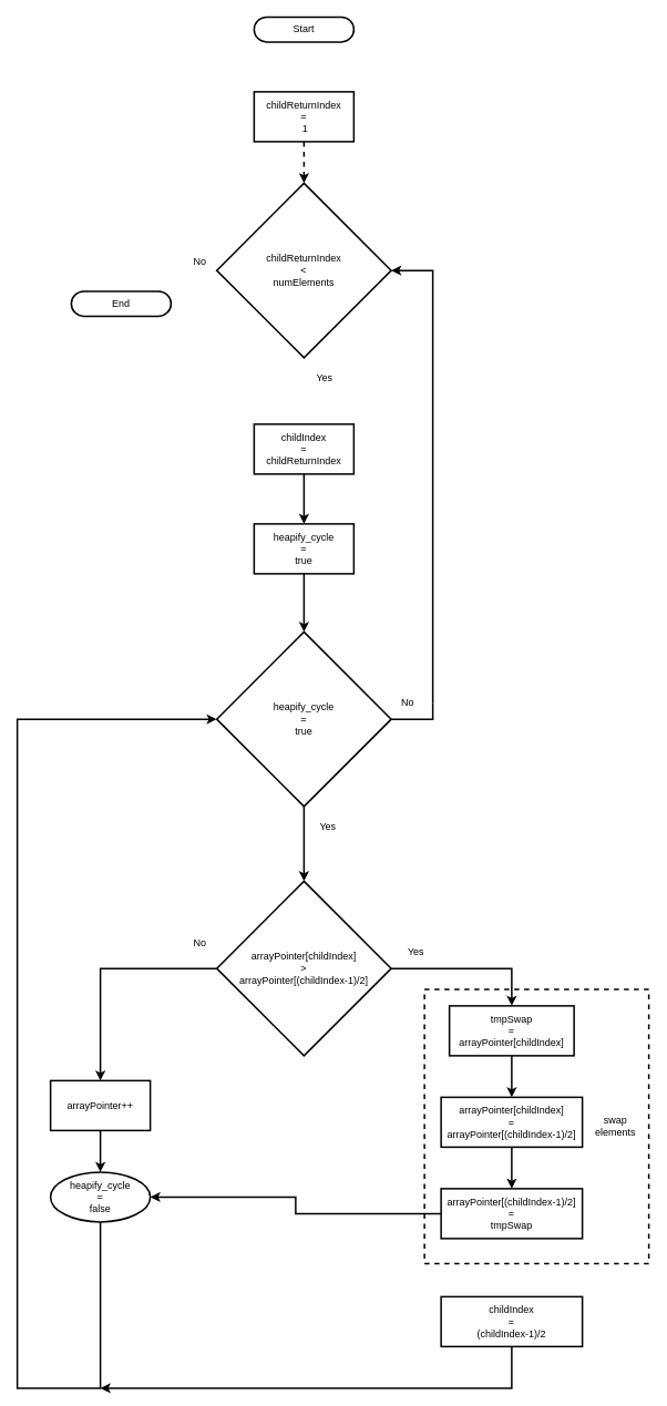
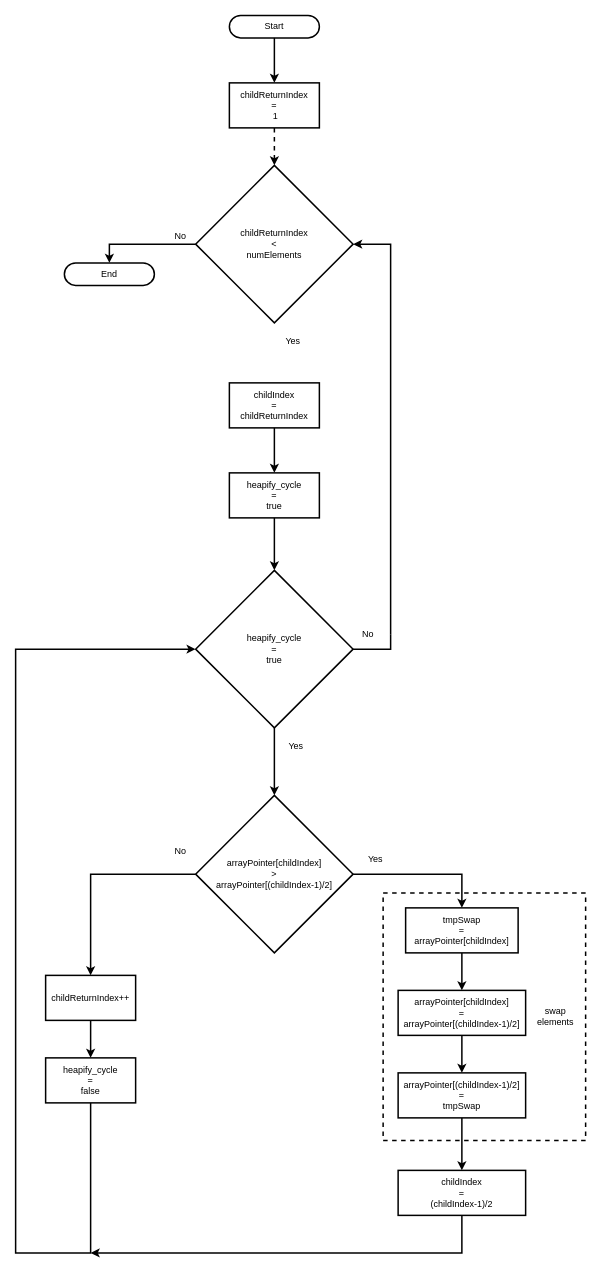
  <mxCell id="0" />
  <mxCell id="1" parent="0" />
+ <mxCell id="2" style="edgeStyle=orthogonalEdgeStyle;rounded=0;orthogonalLoop=1;jettySize=auto;html=1;entryX=0.5;entryY=0;entryDx=0;entryDy=0;strokeWidth=2;" edge="1" parent="1" source="3" target="28"><mxGeometry relative="1" as="geometry" /></mxCell>
  <mxCell id="3" value="childReturnIndex&lt;br&gt;&amp;lt;&lt;br&gt;numElements" style="rhombus;whiteSpace=wrap;html=1;fillColor=none;strokeWidth=2;" vertex="1" parent="1"><mxGeometry x="260" y="220" width="210" height="210" as="geometry" /></mxCell>
  <mxCell id="4" style="edgeStyle=orthogonalEdgeStyle;rounded=0;orthogonalLoop=1;jettySize=auto;html=1;entryX=0.5;entryY=0;entryDx=0;entryDy=0;strokeWidth=2;" edge="1" parent="1" source="5" target="7"><mxGeometry relative="1" as="geometry" /></mxCell>
  <mxCell id="5" value="childIndex&lt;br&gt;=&lt;br&gt;childReturnIndex" style="rounded=0;whiteSpace=wrap;html=1;fillColor=none;strokeWidth=2;" vertex="1" parent="1"><mxGeometry x="305" y="510" width="120" height="60" as="geometry" /></mxCell>
  <mxCell id="6" style="edgeStyle=orthogonalEdgeStyle;rounded=0;orthogonalLoop=1;jettySize=auto;html=1;strokeWidth=2;" edge="1" parent="1" source="7" target="10"><mxGeometry relative="1" as="geometry" /></mxCell>
  <mxCell id="7" value="heapify_cycle&lt;br&gt;=&lt;br&gt;true" style="rounded=0;whiteSpace=wrap;html=1;fillColor=none;strokeWidth=2;" vertex="1" parent="1"><mxGeometry x="305" y="630" width="120" height="60" as="geometry" /></mxCell>
  <mxCell id="8" style="edgeStyle=orthogonalEdgeStyle;rounded=0;orthogonalLoop=1;jettySize=auto;html=1;exitX=1;exitY=0.5;exitDx=0;exitDy=0;entryX=1;entryY=0.5;entryDx=0;entryDy=0;startArrow=none;strokeWidth=2;" edge="1" parent="1" source="31" target="3"><mxGeometry relative="1" as="geometry"><Array as="points"><mxPoint x="520" y="325" /></Array></mxGeometry></mxCell>
  <mxCell id="9" style="edgeStyle=orthogonalEdgeStyle;rounded=0;orthogonalLoop=1;jettySize=auto;html=1;exitX=0.5;exitY=1;exitDx=0;exitDy=0;entryX=0.5;entryY=0;entryDx=0;entryDy=0;strokeWidth=2;" edge="1" parent="1" source="10" target="13"><mxGeometry relative="1" as="geometry" /></mxCell>
  <mxCell id="10" value="heapify_cycle&lt;br&gt;=&lt;br&gt;true" style="rhombus;whiteSpace=wrap;html=1;fillColor=none;strokeWidth=2;" vertex="1" parent="1"><mxGeometry x="260" y="760" width="210" height="210" as="geometry" /></mxCell>
  <mxCell id="11" style="edgeStyle=orthogonalEdgeStyle;rounded=0;orthogonalLoop=1;jettySize=auto;html=1;strokeWidth=2;" edge="1" parent="1" source="13" target="15"><mxGeometry relative="1" as="geometry" /></mxCell>
  <mxCell id="12" style="edgeStyle=orthogonalEdgeStyle;rounded=0;orthogonalLoop=1;jettySize=auto;html=1;entryX=0.5;entryY=0;entryDx=0;entryDy=0;strokeWidth=2;" edge="1" parent="1" source="13" target="19"><mxGeometry relative="1" as="geometry" /></mxCell>
  <mxCell id="13" value="arrayPointer[childIndex]&lt;br&gt;&amp;gt;&lt;br&gt;arrayPointer[(childIndex-1)/2]" style="rhombus;whiteSpace=wrap;html=1;fillColor=none;strokeWidth=2;" vertex="1" parent="1"><mxGeometry x="260" y="1060" width="210" height="210" as="geometry" /></mxCell>
  <mxCell id="14" style="edgeStyle=orthogonalEdgeStyle;rounded=0;orthogonalLoop=1;jettySize=auto;html=1;entryX=0.5;entryY=0;entryDx=0;entryDy=0;strokeWidth=2;" edge="1" parent="1" source="15" target="17"><mxGeometry relative="1" as="geometry" /></mxCell>
- <mxCell id="15" value="arrayPointer++" style="rounded=0;whiteSpace=wrap;html=1;fillColor=none;strokeWidth=2;" vertex="1" parent="1"><mxGeometry x="60" y="1300" width="120" height="60" as="geometry" /></mxCell>
+ <mxCell id="15" value="childReturnIndex++" style="rounded=0;whiteSpace=wrap;html=1;fillColor=none;strokeWidth=2;" vertex="1" parent="1"><mxGeometry x="60" y="1300" width="120" height="60" as="geometry" /></mxCell>
  <mxCell id="16" style="edgeStyle=orthogonalEdgeStyle;rounded=0;orthogonalLoop=1;jettySize=auto;html=1;entryX=0;entryY=0.5;entryDx=0;entryDy=0;strokeWidth=2;" edge="1" parent="1" source="17" target="10"><mxGeometry relative="1" as="geometry"><Array as="points"><mxPoint x="120" y="1670" /><mxPoint x="20" y="1670" /><mxPoint x="20" y="865" /></Array></mxGeometry></mxCell>
- <mxCell id="17" value="heapify_cycle&lt;br&gt;=&lt;br&gt;false" style="ellipse;whiteSpace=wrap;html=1;fillColor=none;strokeWidth=2;" vertex="1" parent="1"><mxGeometry x="60" y="1410" width="120" height="60" as="geometry" /></mxCell>
+ <mxCell id="17" value="heapify_cycle&lt;br&gt;=&lt;br&gt;false" style="rounded=0;whiteSpace=wrap;html=1;fillColor=none;strokeWidth=2;" vertex="1" parent="1"><mxGeometry x="60" y="1410" width="120" height="60" as="geometry" /></mxCell>
  <mxCell id="18" style="edgeStyle=orthogonalEdgeStyle;rounded=0;orthogonalLoop=1;jettySize=auto;html=1;entryX=0.5;entryY=0;entryDx=0;entryDy=0;strokeWidth=2;" edge="1" parent="1" source="19" target="21"><mxGeometry relative="1" as="geometry" /></mxCell>
  <mxCell id="19" value="tmpSwap&lt;br&gt;=&lt;br&gt;arrayPointer[childIndex]" style="rounded=0;whiteSpace=wrap;html=1;fillColor=none;strokeWidth=2;" vertex="1" parent="1"><mxGeometry x="540" y="1210" width="150" height="60" as="geometry" /></mxCell>
  <mxCell id="20" style="edgeStyle=orthogonalEdgeStyle;rounded=0;orthogonalLoop=1;jettySize=auto;html=1;exitX=0.5;exitY=1;exitDx=0;exitDy=0;entryX=0.5;entryY=0;entryDx=0;entryDy=0;strokeWidth=2;" edge="1" parent="1" source="21" target="23"><mxGeometry relative="1" as="geometry" /></mxCell>
  <mxCell id="21" value="arrayPointer[childIndex]&lt;br&gt;=&lt;br&gt;arrayPointer[(childIndex-1)/2]" style="rounded=0;whiteSpace=wrap;html=1;fillColor=none;strokeWidth=2;" vertex="1" parent="1"><mxGeometry x="530" y="1320" width="170" height="60" as="geometry" /></mxCell>
- <mxCell id="22" style="edgeStyle=orthogonalEdgeStyle;rounded=0;orthogonalLoop=1;jettySize=auto;html=1;strokeWidth=2;" edge="1" parent="1" source="23" target="17"><mxGeometry relative="1" as="geometry" /></mxCell>
+ <mxCell id="22" style="edgeStyle=orthogonalEdgeStyle;rounded=0;orthogonalLoop=1;jettySize=auto;html=1;entryX=0.5;entryY=0;entryDx=0;entryDy=0;strokeWidth=2;" edge="1" parent="1" source="23" target="25"><mxGeometry relative="1" as="geometry" /></mxCell>
  <mxCell id="23" value="arrayPointer[(childIndex-1)/2]&lt;br&gt;=&lt;br&gt;tmpSwap" style="rounded=0;whiteSpace=wrap;html=1;fillColor=none;strokeWidth=2;" vertex="1" parent="1"><mxGeometry x="530" y="1430" width="170" height="60" as="geometry" /></mxCell>
  <mxCell id="24" style="edgeStyle=orthogonalEdgeStyle;rounded=0;orthogonalLoop=1;jettySize=auto;html=1;strokeWidth=2;" edge="1" parent="1" source="25"><mxGeometry relative="1" as="geometry"><mxPoint x="120" y="1670" as="targetPoint" /><Array as="points"><mxPoint x="615" y="1670" /></Array></mxGeometry></mxCell>
  <mxCell id="25" value="childIndex&lt;br&gt;=&lt;br&gt;(childIndex-1)/2" style="rounded=0;whiteSpace=wrap;html=1;fillColor=none;strokeWidth=2;" vertex="1" parent="1"><mxGeometry x="530" y="1560" width="170" height="60" as="geometry" /></mxCell>
+ <mxCell id="26" style="edgeStyle=orthogonalEdgeStyle;rounded=0;orthogonalLoop=1;jettySize=auto;html=1;entryX=0.5;entryY=0;entryDx=0;entryDy=0;strokeWidth=2;" edge="1" parent="1" source="27" target="39"><mxGeometry relative="1" as="geometry" /></mxCell>
  <mxCell id="27" value="Start" style="rounded=1;whiteSpace=wrap;html=1;fillColor=none;arcSize=50;strokeWidth=2;" vertex="1" parent="1"><mxGeometry x="305" y="20" width="120" height="30" as="geometry" /></mxCell>
  <mxCell id="28" value="End" style="rounded=1;whiteSpace=wrap;html=1;fillColor=none;arcSize=50;strokeWidth=2;" vertex="1" parent="1"><mxGeometry x="85" y="350" width="120" height="30" as="geometry" /></mxCell>
  <mxCell id="29" value="Yes" style="text;html=1;strokeColor=none;fillColor=none;align=center;verticalAlign=middle;whiteSpace=wrap;rounded=0;strokeWidth=2;" vertex="1" parent="1"><mxGeometry x="360" y="440" width="60" height="30" as="geometry" /></mxCell>
  <mxCell id="30" value="No" style="text;html=1;strokeColor=none;fillColor=none;align=center;verticalAlign=middle;whiteSpace=wrap;rounded=0;strokeWidth=2;" vertex="1" parent="1"><mxGeometry x="210" y="300" width="60" height="30" as="geometry" /></mxCell>
  <mxCell id="31" value="No" style="text;html=1;strokeColor=none;fillColor=none;align=center;verticalAlign=middle;whiteSpace=wrap;rounded=0;strokeWidth=2;" vertex="1" parent="1"><mxGeometry x="460" y="830" width="60" height="30" as="geometry" /></mxCell>
  <mxCell id="32" value="" style="edgeStyle=orthogonalEdgeStyle;rounded=0;orthogonalLoop=1;jettySize=auto;html=1;exitX=1;exitY=0.5;exitDx=0;exitDy=0;entryX=1;entryY=0.5;entryDx=0;entryDy=0;endArrow=none;strokeWidth=2;" edge="1" parent="1" source="10" target="31"><mxGeometry relative="1" as="geometry"><mxPoint x="470" y="865" as="sourcePoint" /><mxPoint x="470" y="325" as="targetPoint" /><Array as="points"><mxPoint x="520" y="865" /></Array></mxGeometry></mxCell>
  <mxCell id="33" value="Yes" style="text;html=1;strokeColor=none;fillColor=none;align=center;verticalAlign=middle;whiteSpace=wrap;rounded=0;strokeWidth=2;" vertex="1" parent="1"><mxGeometry x="364" y="980" width="60" height="30" as="geometry" /></mxCell>
  <mxCell id="34" value="Yes" style="text;html=1;strokeColor=none;fillColor=none;align=center;verticalAlign=middle;whiteSpace=wrap;rounded=0;strokeWidth=2;" vertex="1" parent="1"><mxGeometry x="470" y="1130" width="60" height="30" as="geometry" /></mxCell>
  <mxCell id="35" value="No" style="text;html=1;strokeColor=none;fillColor=none;align=center;verticalAlign=middle;whiteSpace=wrap;rounded=0;strokeWidth=2;" vertex="1" parent="1"><mxGeometry x="210" y="1120" width="60" height="30" as="geometry" /></mxCell>
  <mxCell id="36" value="" style="rounded=0;whiteSpace=wrap;html=1;fillColor=none;dashed=1;strokeWidth=2;" vertex="1" parent="1"><mxGeometry x="510" y="1190" width="270" height="330" as="geometry" /></mxCell>
  <mxCell id="37" value="swap elements" style="text;html=1;strokeColor=none;fillColor=none;align=center;verticalAlign=middle;whiteSpace=wrap;rounded=0;dashed=1;rotation=0;strokeWidth=2;" vertex="1" parent="1"><mxGeometry x="710" y="1340" width="60" height="30" as="geometry" /></mxCell>
  <mxCell id="38" style="edgeStyle=orthogonalEdgeStyle;rounded=0;orthogonalLoop=1;jettySize=auto;html=1;entryX=0.5;entryY=0;entryDx=0;entryDy=0;strokeWidth=2;dashed=1;" edge="1" parent="1" source="39" target="3"><mxGeometry relative="1" as="geometry" /></mxCell>
  <mxCell id="39" value="childReturnIndex&lt;br&gt;=&lt;br&gt;&amp;nbsp;1" style="rounded=0;whiteSpace=wrap;html=1;strokeWidth=2;fillColor=none;" vertex="1" parent="1"><mxGeometry x="305" y="110" width="120" height="60" as="geometry" /></mxCell>
